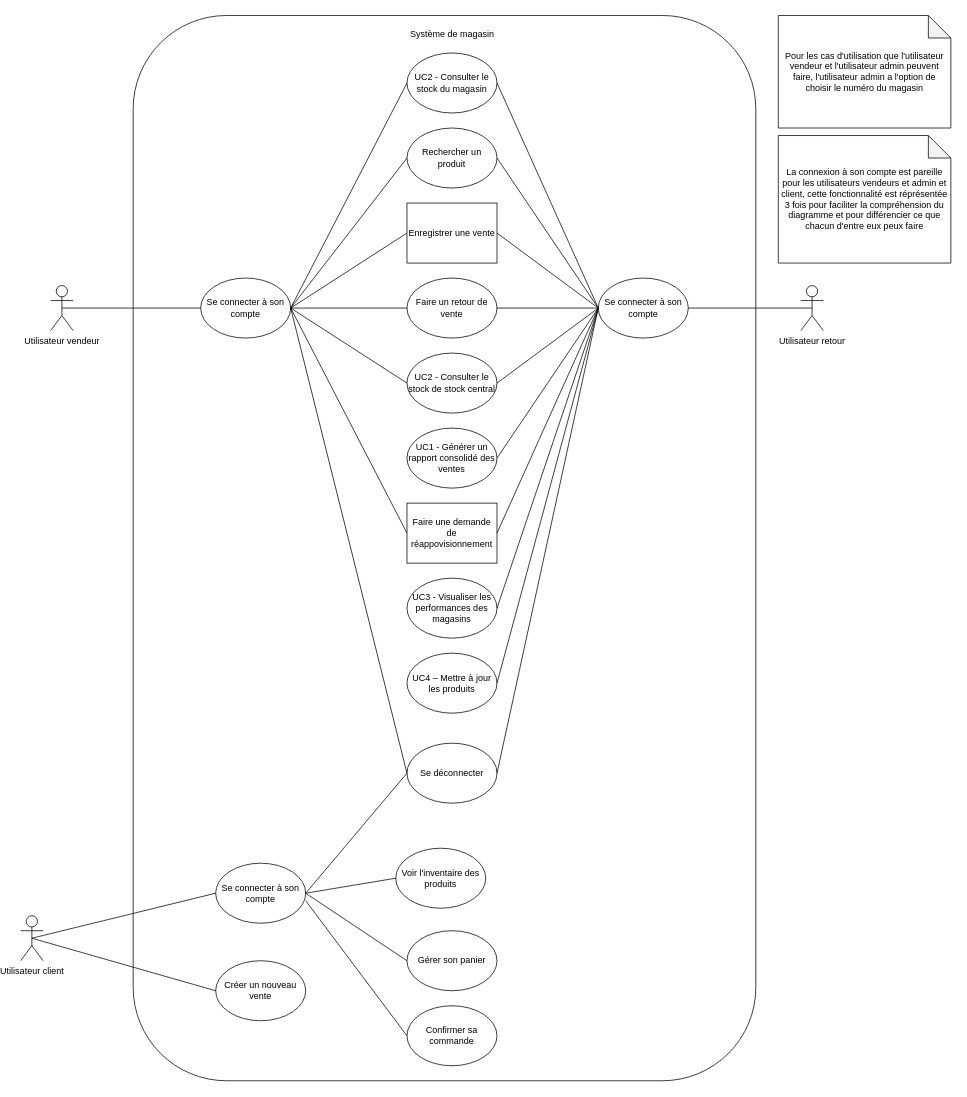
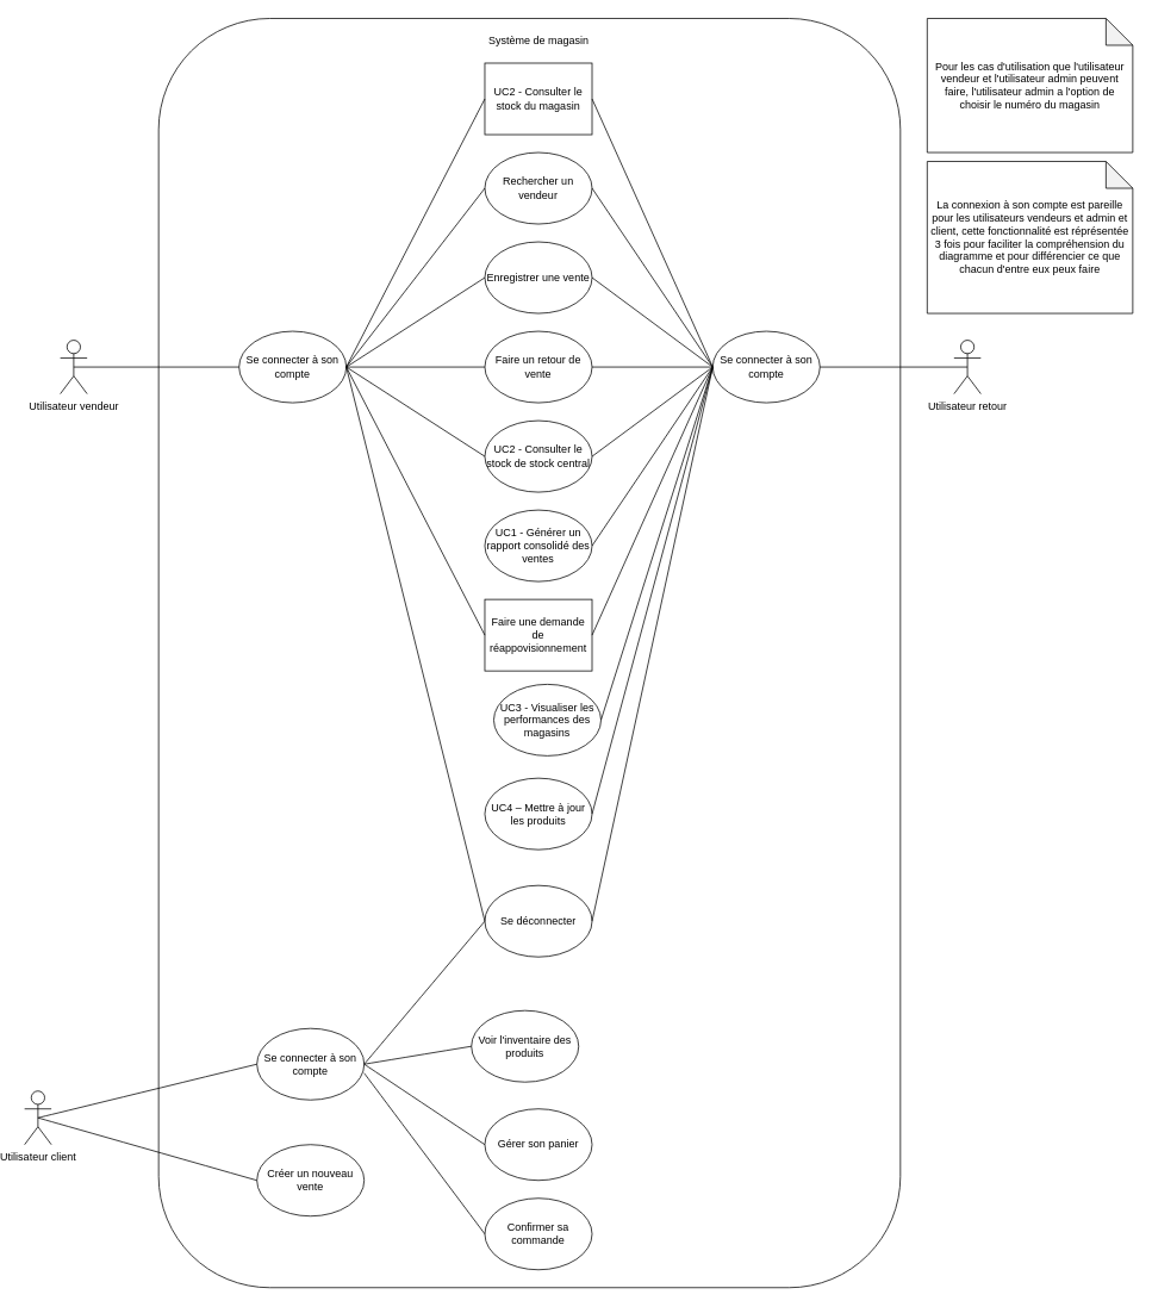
  <mxCell id="0" />
  <mxCell id="1" parent="0" />
  <mxCell id="2" value="Utilisateur vendeur" style="shape=umlActor;verticalLabelPosition=bottom;verticalAlign=top;html=1;outlineConnect=0;" parent="1" vertex="1"><mxGeometry x="60" y="380" width="30" height="60" as="geometry" /></mxCell>
  <mxCell id="3" value="" style="rounded=1;whiteSpace=wrap;html=1;" parent="1" vertex="1"><mxGeometry x="170" y="20" width="830" height="1420" as="geometry" /></mxCell>
  <mxCell id="4" value="Système de magasin" style="text;html=1;align=center;verticalAlign=middle;resizable=0;points=[];autosize=1;strokeColor=none;fillColor=none;" parent="1" vertex="1"><mxGeometry x="525" y="30" width="140" height="30" as="geometry" /></mxCell>
- <mxCell id="5" value="UC2 - Consulter le stock du magasin" style="ellipse;whiteSpace=wrap;html=1;" parent="1" vertex="1"><mxGeometry x="535" y="70" width="120" height="80" as="geometry" /></mxCell>
- <mxCell id="6" value="Rechercher un produit" style="ellipse;whiteSpace=wrap;html=1;" parent="1" vertex="1"><mxGeometry x="535" y="170" width="120" height="80" as="geometry" /></mxCell>
- <mxCell id="7" value="Enregistrer une vente" style="whiteSpace=wrap;html=1;rounded=0;" parent="1" vertex="1"><mxGeometry x="535" y="270" width="120" height="80" as="geometry" /></mxCell>
+ <mxCell id="5" value="UC2 - Consulter le stock du magasin" style="whiteSpace=wrap;html=1;rounded=0;" parent="1" vertex="1"><mxGeometry x="535" y="70" width="120" height="80" as="geometry" /></mxCell>
+ <mxCell id="6" value="Rechercher un vendeur" style="ellipse;whiteSpace=wrap;html=1;" parent="1" vertex="1"><mxGeometry x="535" y="170" width="120" height="80" as="geometry" /></mxCell>
+ <mxCell id="7" value="Enregistrer une vente" style="ellipse;whiteSpace=wrap;html=1;" parent="1" vertex="1"><mxGeometry x="535" y="270" width="120" height="80" as="geometry" /></mxCell>
  <mxCell id="8" value="Faire un retour de vente" style="ellipse;whiteSpace=wrap;html=1;" parent="1" vertex="1"><mxGeometry x="535" y="370" width="120" height="80" as="geometry" /></mxCell>
  <mxCell id="9" value="UC2 - Consulter le stock de stock central" style="ellipse;whiteSpace=wrap;html=1;" parent="1" vertex="1"><mxGeometry x="535" y="470" width="120" height="80" as="geometry" /></mxCell>
  <mxCell id="10" value="Faire une demande de réappovisionnement" style="whiteSpace=wrap;html=1;rounded=0;" parent="1" vertex="1"><mxGeometry x="535" y="670" width="120" height="80" as="geometry" /></mxCell>
  <mxCell id="11" value="Utilisateur retour" style="shape=umlActor;verticalLabelPosition=bottom;verticalAlign=top;html=1;outlineConnect=0;" parent="1" vertex="1"><mxGeometry x="1060" y="380" width="30" height="60" as="geometry" /></mxCell>
  <mxCell id="12" value="UC1 - Générer un rapport consolidé des ventes" style="ellipse;whiteSpace=wrap;html=1;" parent="1" vertex="1"><mxGeometry x="535" y="570" width="120" height="80" as="geometry" /></mxCell>
- <mxCell id="13" value="UC3 - Visualiser les performances des magasins" style="ellipse;whiteSpace=wrap;html=1;" parent="1" vertex="1"><mxGeometry x="535" y="770" width="120" height="80" as="geometry" /></mxCell>
+ <mxCell id="13" value="UC3 - Visualiser les performances des magasins" style="ellipse;whiteSpace=wrap;html=1;" parent="1" vertex="1"><mxGeometry x="545" y="765" width="120" height="80" as="geometry" /></mxCell>
  <mxCell id="14" value="Pour les cas d'utilisation que l'utilisateur vendeur et l'utilisateur admin peuvent faire, l'utilisateur admin a l'option de choisir le numéro du magasin" style="shape=note;whiteSpace=wrap;html=1;backgroundOutline=1;darkOpacity=0.05;" parent="1" vertex="1"><mxGeometry x="1030" y="20" width="230" height="150" as="geometry" /></mxCell>
  <mxCell id="15" value="UC4 – Mettre à jour les produits" style="ellipse;whiteSpace=wrap;html=1;" parent="1" vertex="1"><mxGeometry x="535" y="870" width="120" height="80" as="geometry" /></mxCell>
  <mxCell id="16" value="Se connecter à son compte" style="ellipse;whiteSpace=wrap;html=1;" parent="1" vertex="1"><mxGeometry x="790" y="370" width="120" height="80" as="geometry" /></mxCell>
  <mxCell id="17" value="Se connecter à son compte" style="ellipse;whiteSpace=wrap;html=1;" parent="1" vertex="1"><mxGeometry x="260" y="370" width="120" height="80" as="geometry" /></mxCell>
  <mxCell id="18" value="Se déconnecter" style="ellipse;whiteSpace=wrap;html=1;" parent="1" vertex="1"><mxGeometry x="535" y="990" width="120" height="80" as="geometry" /></mxCell>
  <mxCell id="19" value="" style="endArrow=none;html=1;rounded=0;entryX=0;entryY=0.5;entryDx=0;entryDy=0;exitX=0.5;exitY=0.5;exitDx=0;exitDy=0;exitPerimeter=0;" parent="1" source="2" target="17" edge="1"><mxGeometry width="50" height="50" relative="1" as="geometry"><mxPoint x="50" y="490" as="sourcePoint" /><mxPoint x="100" y="440" as="targetPoint" /></mxGeometry></mxCell>
  <mxCell id="20" value="" style="endArrow=none;html=1;rounded=0;entryX=0.5;entryY=0.5;entryDx=0;entryDy=0;entryPerimeter=0;exitX=1;exitY=0.5;exitDx=0;exitDy=0;" parent="1" source="16" target="11" edge="1"><mxGeometry width="50" height="50" relative="1" as="geometry"><mxPoint x="1100" y="380" as="sourcePoint" /><mxPoint x="1150" y="330" as="targetPoint" /></mxGeometry></mxCell>
  <mxCell id="21" value="La connexion à son compte est pareille pour les utilisateurs vendeurs et admin et client, cette fonctionnalité est réprésentée 3 fois pour faciliter la compréhension du diagramme et pour différencier ce que chacun d'entre eux peux faire" style="shape=note;whiteSpace=wrap;html=1;backgroundOutline=1;darkOpacity=0.05;" parent="1" vertex="1"><mxGeometry x="1030" y="180" width="230" height="170" as="geometry" /></mxCell>
  <mxCell id="22" value="" style="endArrow=none;html=1;rounded=0;entryX=1;entryY=0.5;entryDx=0;entryDy=0;exitX=0;exitY=0.5;exitDx=0;exitDy=0;" parent="1" source="18" target="17" edge="1"><mxGeometry width="50" height="50" relative="1" as="geometry"><mxPoint x="430" y="440" as="sourcePoint" /><mxPoint x="480" y="390" as="targetPoint" /></mxGeometry></mxCell>
  <mxCell id="23" value="" style="endArrow=none;html=1;rounded=0;entryX=0;entryY=0.5;entryDx=0;entryDy=0;exitX=1;exitY=0.5;exitDx=0;exitDy=0;" parent="1" source="17" target="5" edge="1"><mxGeometry width="50" height="50" relative="1" as="geometry"><mxPoint x="50" y="290" as="sourcePoint" /><mxPoint x="100" y="240" as="targetPoint" /></mxGeometry></mxCell>
  <mxCell id="24" value="" style="endArrow=none;html=1;rounded=0;entryX=0;entryY=0.5;entryDx=0;entryDy=0;exitX=1;exitY=0.5;exitDx=0;exitDy=0;" parent="1" source="17" target="6" edge="1"><mxGeometry width="50" height="50" relative="1" as="geometry"><mxPoint x="-90" y="650" as="sourcePoint" /><mxPoint x="-40" y="600" as="targetPoint" /></mxGeometry></mxCell>
  <mxCell id="25" value="" style="endArrow=none;html=1;rounded=0;entryX=0;entryY=0.5;entryDx=0;entryDy=0;exitX=1;exitY=0.5;exitDx=0;exitDy=0;" parent="1" source="17" target="7" edge="1"><mxGeometry width="50" height="50" relative="1" as="geometry"><mxPoint x="-210" y="720" as="sourcePoint" /><mxPoint x="-160" y="670" as="targetPoint" /></mxGeometry></mxCell>
  <mxCell id="26" value="" style="endArrow=none;html=1;rounded=0;entryX=0;entryY=0.5;entryDx=0;entryDy=0;exitX=1;exitY=0.5;exitDx=0;exitDy=0;" parent="1" source="17" target="8" edge="1"><mxGeometry width="50" height="50" relative="1" as="geometry"><mxPoint x="0" y="660" as="sourcePoint" /><mxPoint x="50" y="610" as="targetPoint" /></mxGeometry></mxCell>
  <mxCell id="27" value="" style="endArrow=none;html=1;rounded=0;entryX=0;entryY=0.5;entryDx=0;entryDy=0;exitX=1;exitY=0.5;exitDx=0;exitDy=0;" parent="1" source="17" target="9" edge="1"><mxGeometry width="50" height="50" relative="1" as="geometry"><mxPoint x="-30" y="610" as="sourcePoint" /><mxPoint x="20" y="560" as="targetPoint" /></mxGeometry></mxCell>
  <mxCell id="28" value="" style="endArrow=none;html=1;rounded=0;entryX=0;entryY=0.5;entryDx=0;entryDy=0;exitX=1;exitY=0.5;exitDx=0;exitDy=0;" parent="1" source="17" target="10" edge="1"><mxGeometry width="50" height="50" relative="1" as="geometry"><mxPoint x="0" y="660" as="sourcePoint" /><mxPoint x="50" y="610" as="targetPoint" /></mxGeometry></mxCell>
  <mxCell id="29" value="" style="endArrow=none;html=1;rounded=0;entryX=0;entryY=0.5;entryDx=0;entryDy=0;exitX=1;exitY=0.5;exitDx=0;exitDy=0;" parent="1" source="5" target="16" edge="1"><mxGeometry width="50" height="50" relative="1" as="geometry"><mxPoint x="-70" y="690" as="sourcePoint" /><mxPoint x="-20" y="640" as="targetPoint" /></mxGeometry></mxCell>
  <mxCell id="30" value="" style="endArrow=none;html=1;rounded=0;entryX=0;entryY=0.5;entryDx=0;entryDy=0;exitX=1;exitY=0.5;exitDx=0;exitDy=0;" parent="1" source="6" target="16" edge="1"><mxGeometry width="50" height="50" relative="1" as="geometry"><mxPoint x="-140" y="700" as="sourcePoint" /><mxPoint x="-90" y="650" as="targetPoint" /></mxGeometry></mxCell>
  <mxCell id="31" value="" style="endArrow=none;html=1;rounded=0;entryX=0;entryY=0.5;entryDx=0;entryDy=0;exitX=1;exitY=0.5;exitDx=0;exitDy=0;" parent="1" source="7" target="16" edge="1"><mxGeometry width="50" height="50" relative="1" as="geometry"><mxPoint x="20" y="660" as="sourcePoint" /><mxPoint x="70" y="610" as="targetPoint" /></mxGeometry></mxCell>
  <mxCell id="32" value="" style="endArrow=none;html=1;rounded=0;entryX=0;entryY=0.5;entryDx=0;entryDy=0;exitX=1;exitY=0.5;exitDx=0;exitDy=0;" parent="1" source="8" target="16" edge="1"><mxGeometry width="50" height="50" relative="1" as="geometry"><mxPoint x="-70" y="680" as="sourcePoint" /><mxPoint x="-20" y="630" as="targetPoint" /></mxGeometry></mxCell>
  <mxCell id="33" value="" style="endArrow=none;html=1;rounded=0;entryX=0;entryY=0.5;entryDx=0;entryDy=0;exitX=1;exitY=0.5;exitDx=0;exitDy=0;" parent="1" source="9" target="16" edge="1"><mxGeometry width="50" height="50" relative="1" as="geometry"><mxPoint x="-80" y="770" as="sourcePoint" /><mxPoint x="-30" y="720" as="targetPoint" /></mxGeometry></mxCell>
  <mxCell id="34" value="" style="endArrow=none;html=1;rounded=0;entryX=0;entryY=0.5;entryDx=0;entryDy=0;exitX=1;exitY=0.5;exitDx=0;exitDy=0;" parent="1" source="12" target="16" edge="1"><mxGeometry width="50" height="50" relative="1" as="geometry"><mxPoint x="-160" y="780" as="sourcePoint" /><mxPoint x="-110" y="730" as="targetPoint" /></mxGeometry></mxCell>
  <mxCell id="35" value="" style="endArrow=none;html=1;rounded=0;entryX=0;entryY=0.5;entryDx=0;entryDy=0;exitX=1;exitY=0.5;exitDx=0;exitDy=0;" parent="1" source="10" target="16" edge="1"><mxGeometry width="50" height="50" relative="1" as="geometry"><mxPoint x="-140" y="730" as="sourcePoint" /><mxPoint x="-90" y="680" as="targetPoint" /></mxGeometry></mxCell>
  <mxCell id="36" value="" style="endArrow=none;html=1;rounded=0;entryX=0;entryY=0.5;entryDx=0;entryDy=0;exitX=1;exitY=0.5;exitDx=0;exitDy=0;" parent="1" source="15" target="16" edge="1"><mxGeometry width="50" height="50" relative="1" as="geometry"><mxPoint x="-40" y="810" as="sourcePoint" /><mxPoint x="10" y="760" as="targetPoint" /></mxGeometry></mxCell>
  <mxCell id="37" value="" style="endArrow=none;html=1;rounded=0;entryX=0;entryY=0.5;entryDx=0;entryDy=0;exitX=1;exitY=0.5;exitDx=0;exitDy=0;" parent="1" source="13" target="16" edge="1"><mxGeometry width="50" height="50" relative="1" as="geometry"><mxPoint x="-110" y="730" as="sourcePoint" /><mxPoint x="-60" y="680" as="targetPoint" /></mxGeometry></mxCell>
  <mxCell id="38" value="" style="endArrow=none;html=1;rounded=0;entryX=0;entryY=0.5;entryDx=0;entryDy=0;exitX=1;exitY=0.5;exitDx=0;exitDy=0;" parent="1" source="18" target="16" edge="1"><mxGeometry width="50" height="50" relative="1" as="geometry"><mxPoint x="-20" y="820" as="sourcePoint" /><mxPoint x="30" y="770" as="targetPoint" /></mxGeometry></mxCell>
  <mxCell id="39" value="Utilisateur client" style="shape=umlActor;verticalLabelPosition=bottom;verticalAlign=top;html=1;outlineConnect=0;" vertex="1" parent="1"><mxGeometry x="20" y="1220" width="30" height="60" as="geometry" /></mxCell>
  <mxCell id="40" value="Se connecter à son compte" style="ellipse;whiteSpace=wrap;html=1;" vertex="1" parent="1"><mxGeometry x="280" y="1150" width="120" height="80" as="geometry" /></mxCell>
  <mxCell id="41" value="Créer un nouveau vente" style="ellipse;whiteSpace=wrap;html=1;" vertex="1" parent="1"><mxGeometry x="280" y="1280" width="120" height="80" as="geometry" /></mxCell>
  <mxCell id="42" value="" style="endArrow=none;html=1;rounded=0;fontSize=12;startSize=8;endSize=8;curved=1;entryX=0;entryY=0.5;entryDx=0;entryDy=0;exitX=0.5;exitY=0.5;exitDx=0;exitDy=0;exitPerimeter=0;" edge="1" parent="1" source="39" target="40"><mxGeometry width="50" height="50" relative="1" as="geometry"><mxPoint x="-30" y="1490" as="sourcePoint" /><mxPoint x="20" y="1440" as="targetPoint" /></mxGeometry></mxCell>
  <mxCell id="43" value="" style="endArrow=none;html=1;rounded=0;fontSize=12;startSize=8;endSize=8;curved=1;entryX=0;entryY=0.5;entryDx=0;entryDy=0;exitX=0.5;exitY=0.5;exitDx=0;exitDy=0;exitPerimeter=0;" edge="1" parent="1" source="39" target="41"><mxGeometry width="50" height="50" relative="1" as="geometry"><mxPoint x="-140" y="1400" as="sourcePoint" /><mxPoint x="-90" y="1350" as="targetPoint" /></mxGeometry></mxCell>
  <mxCell id="44" value="Voir l'inventaire des produits" style="ellipse;whiteSpace=wrap;html=1;" vertex="1" parent="1"><mxGeometry x="520" y="1130" width="120" height="80" as="geometry" /></mxCell>
  <mxCell id="45" value="Gérer son panier&lt;span style=&quot;color: rgba(0, 0, 0, 0); font-family: monospace; font-size: 0px; text-align: start; text-wrap-mode: nowrap;&quot;&gt;%3CmxGraphModel%3E%3Croot%3E%3CmxCell%20id%3D%220%22%2F%3E%3CmxCell%20id%3D%221%22%20parent%3D%220%22%2F%3E%3CmxCell%20id%3D%222%22%20value%3D%22Se%20d%C3%A9connecter%22%20style%3D%22ellipse%3BwhiteSpace%3Dwrap%3Bhtml%3D1%3B%22%20vertex%3D%221%22%20parent%3D%221%22%3E%3CmxGeometry%20x%3D%22345%22%20y%3D%221560%22%20width%3D%22120%22%20height%3D%2280%22%20as%3D%22geometry%22%2F%3E%3C%2FmxCell%3E%3C%2Froot%3E%3C%2FmxGraphModel%3E&lt;/span&gt;" style="ellipse;whiteSpace=wrap;html=1;" vertex="1" parent="1"><mxGeometry x="535" y="1240" width="120" height="80" as="geometry" /></mxCell>
  <mxCell id="46" value="Confirmer sa commande" style="ellipse;whiteSpace=wrap;html=1;" vertex="1" parent="1"><mxGeometry x="535" y="1340" width="120" height="80" as="geometry" /></mxCell>
  <mxCell id="47" value="" style="endArrow=none;html=1;rounded=0;fontSize=12;startSize=8;endSize=8;curved=1;entryX=0;entryY=0.5;entryDx=0;entryDy=0;exitX=1;exitY=0.5;exitDx=0;exitDy=0;" edge="1" parent="1" source="40" target="44"><mxGeometry width="50" height="50" relative="1" as="geometry"><mxPoint x="-200" y="1150" as="sourcePoint" /><mxPoint x="-150" y="1100" as="targetPoint" /></mxGeometry></mxCell>
  <mxCell id="48" value="" style="endArrow=none;html=1;rounded=0;fontSize=12;startSize=8;endSize=8;curved=1;entryX=0;entryY=0.5;entryDx=0;entryDy=0;exitX=1;exitY=0.5;exitDx=0;exitDy=0;" edge="1" parent="1" source="40" target="18"><mxGeometry width="50" height="50" relative="1" as="geometry"><mxPoint x="-150" y="1440" as="sourcePoint" /><mxPoint x="-100" y="1390" as="targetPoint" /></mxGeometry></mxCell>
  <mxCell id="49" value="" style="endArrow=none;html=1;rounded=0;fontSize=12;startSize=8;endSize=8;curved=1;entryX=0;entryY=0.5;entryDx=0;entryDy=0;exitX=1;exitY=0.5;exitDx=0;exitDy=0;" edge="1" parent="1" source="40" target="45"><mxGeometry width="50" height="50" relative="1" as="geometry"><mxPoint x="-140" y="1440" as="sourcePoint" /><mxPoint x="-90" y="1390" as="targetPoint" /></mxGeometry></mxCell>
  <mxCell id="50" value="" style="endArrow=none;html=1;rounded=0;fontSize=12;startSize=8;endSize=8;curved=1;entryX=0;entryY=0.5;entryDx=0;entryDy=0;" edge="1" parent="1" target="46"><mxGeometry width="50" height="50" relative="1" as="geometry"><mxPoint x="400" y="1200" as="sourcePoint" /><mxPoint x="30" y="1430" as="targetPoint" /></mxGeometry></mxCell>
